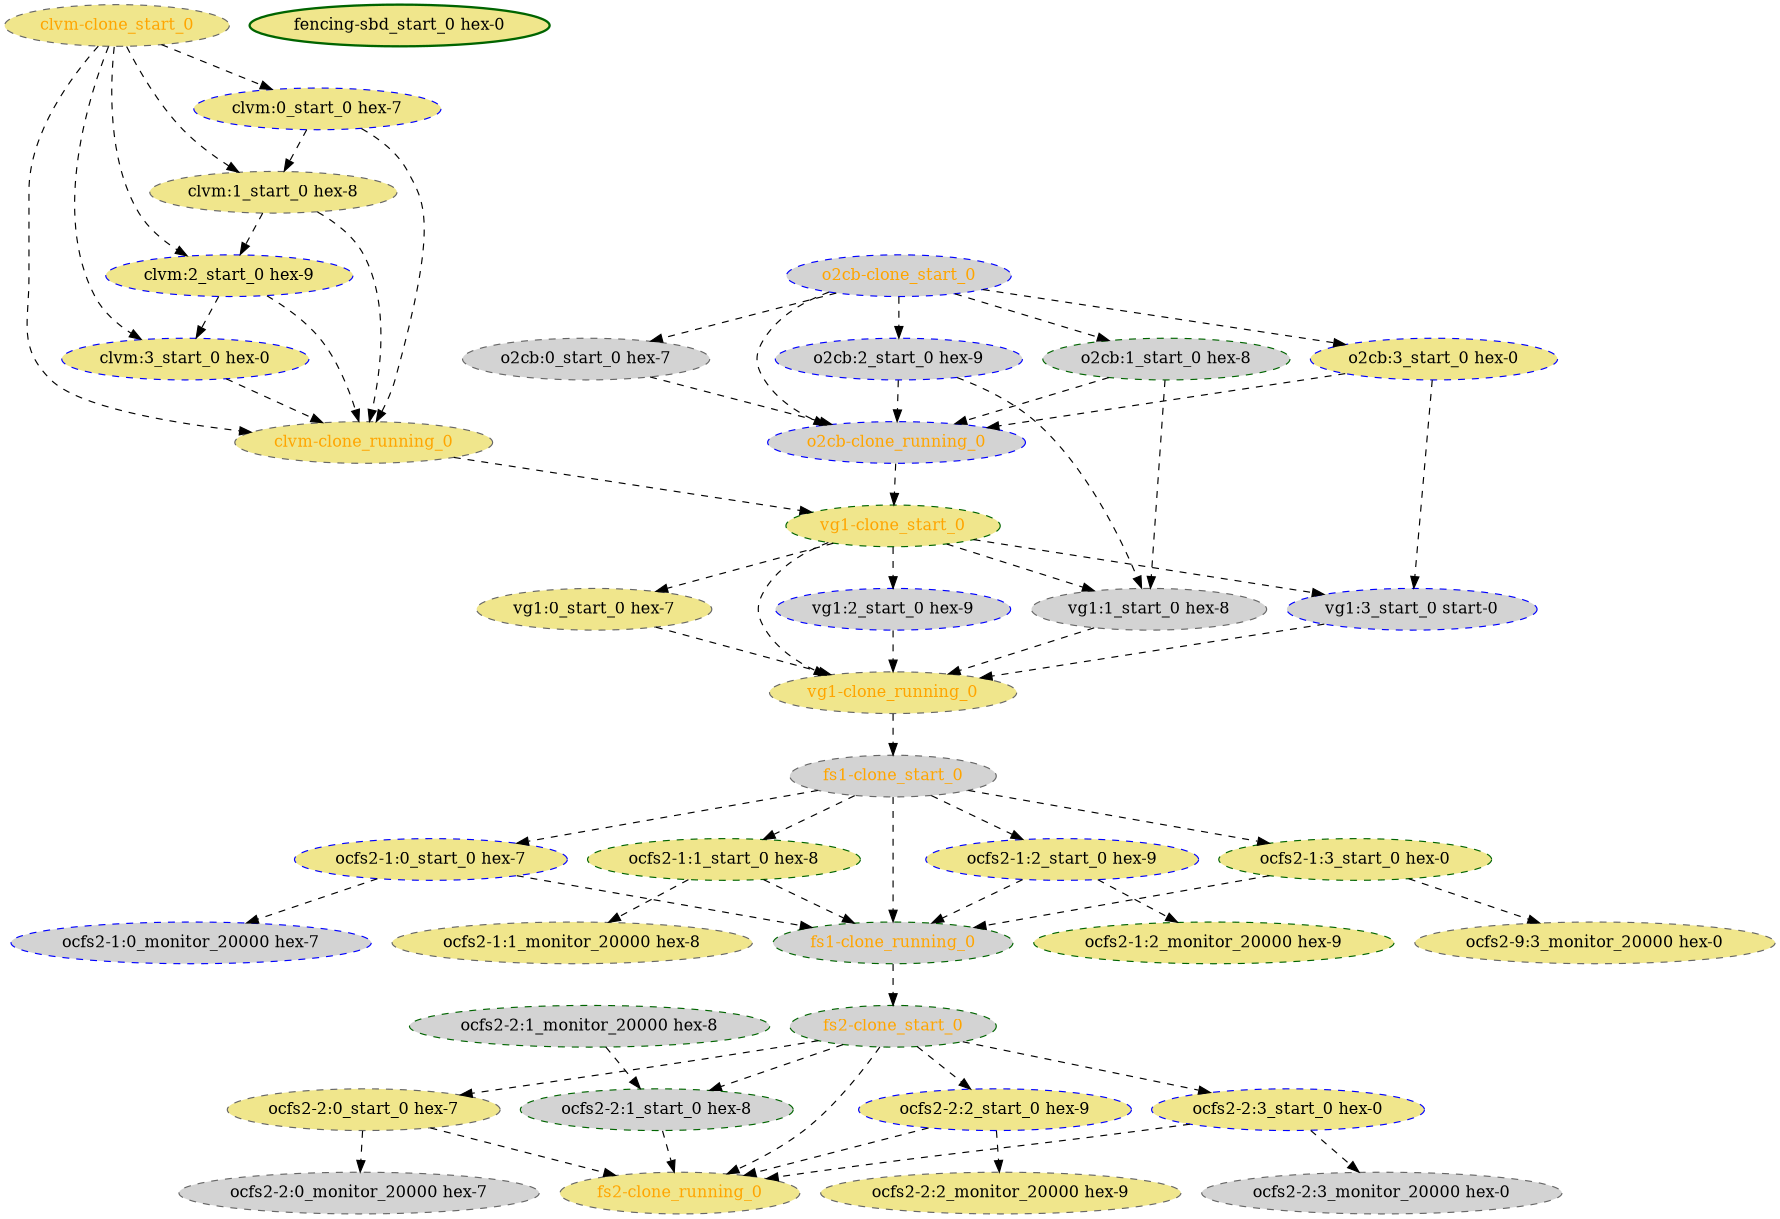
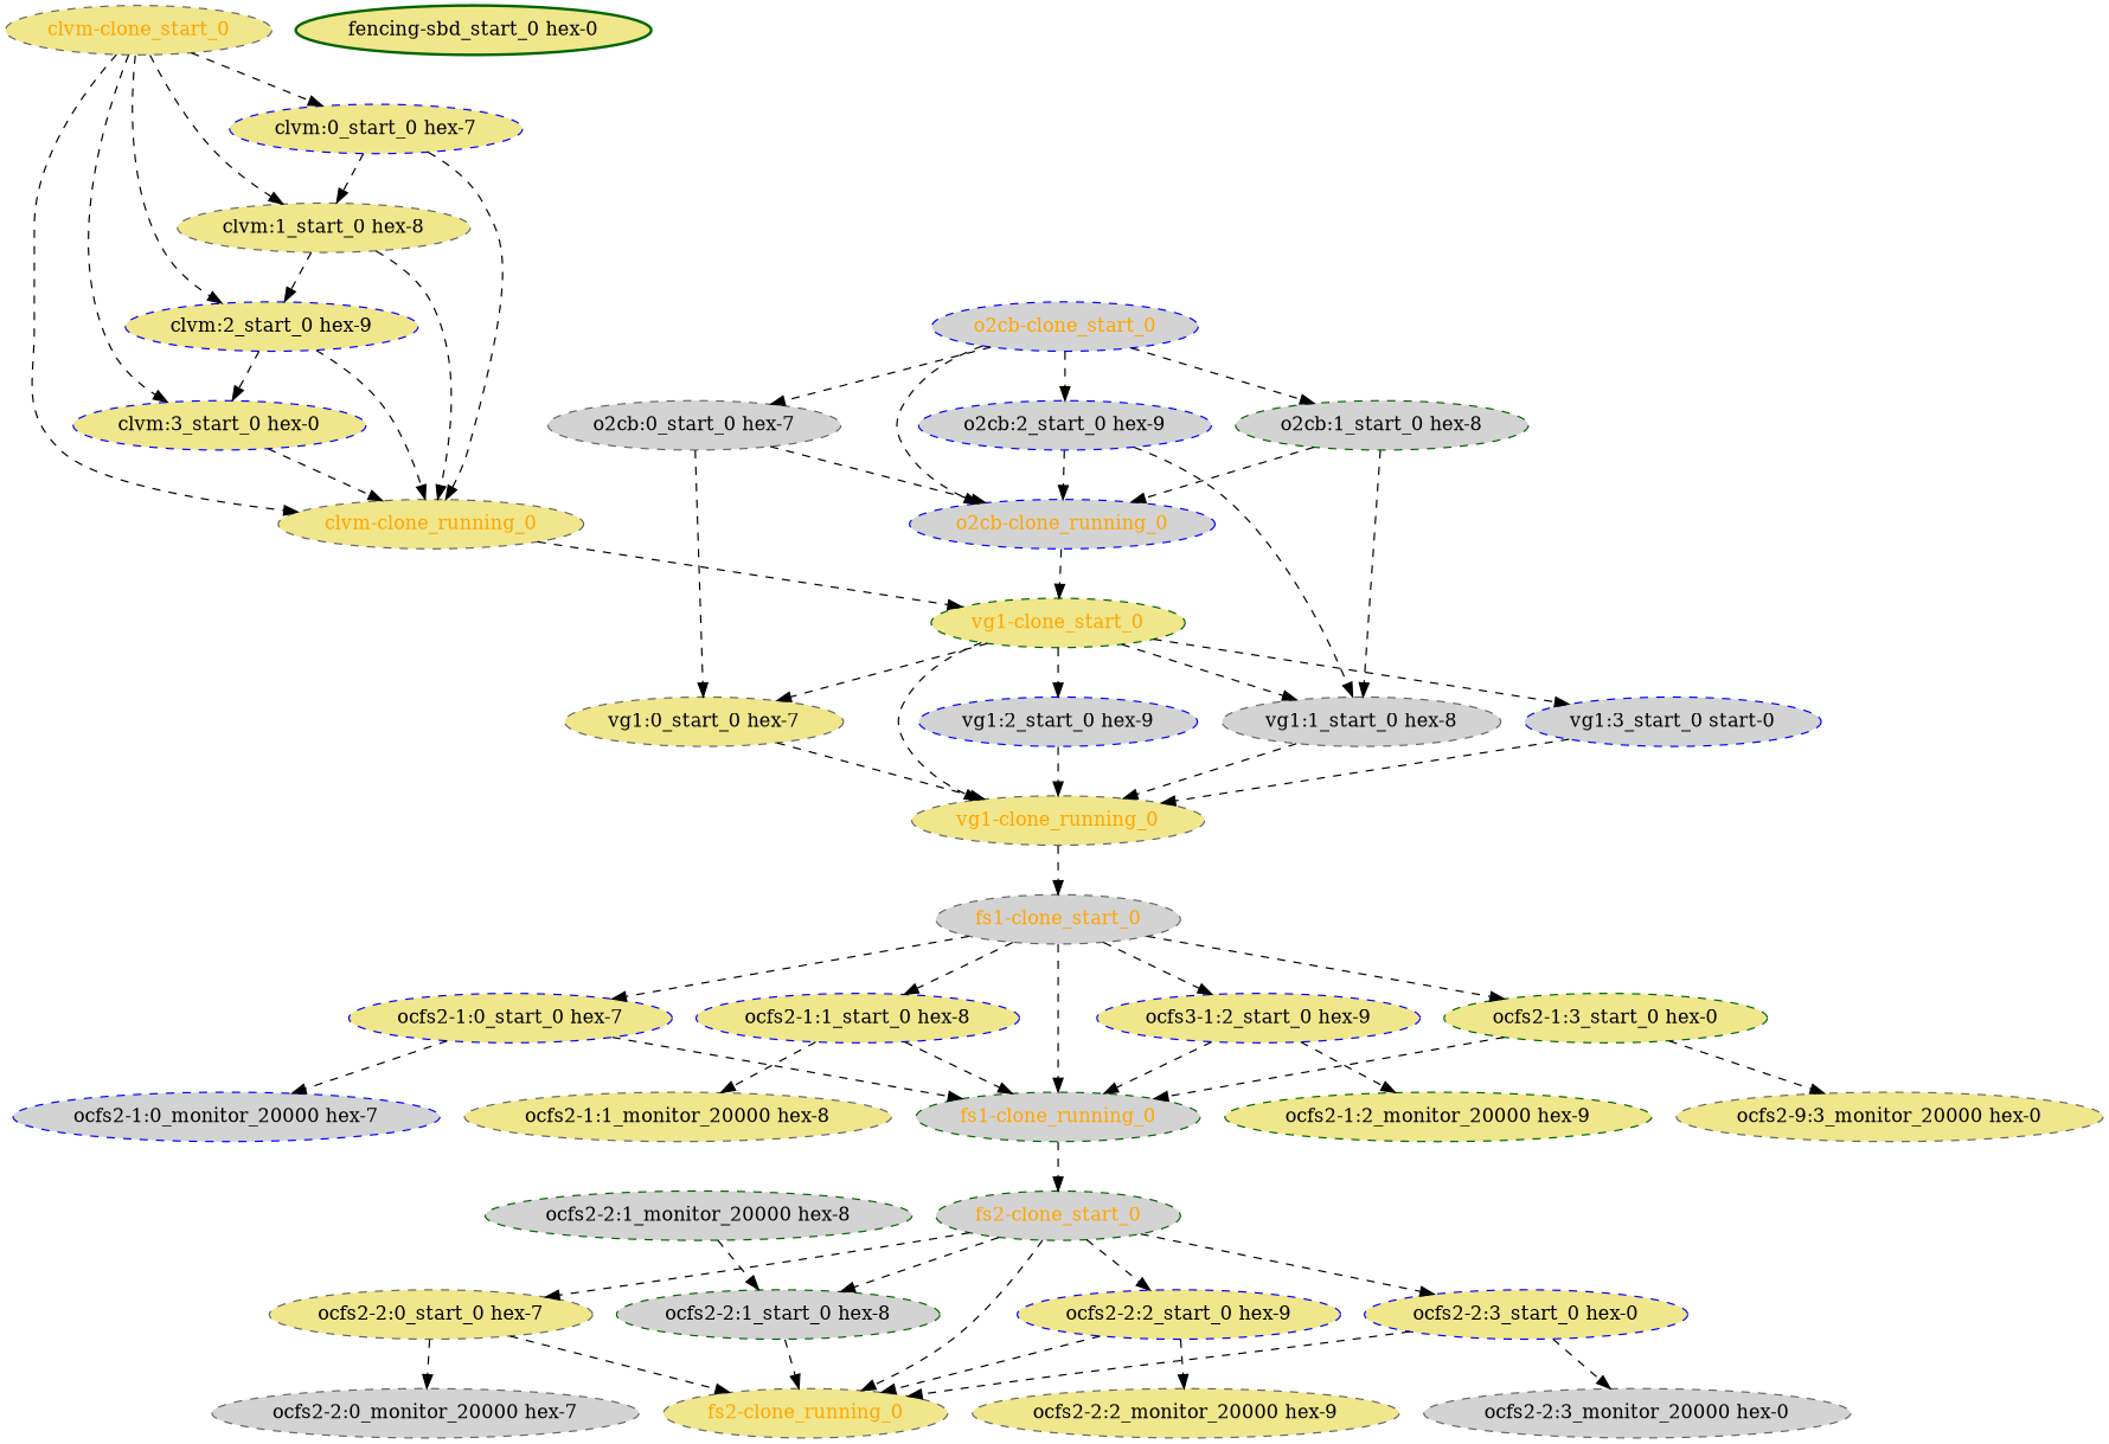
  digraph {
    node [color=gray40 fillcolor=khaki fontcolor=black style="dashed,filled"]
    edge [style=dashed]
    "clvm-clone_running_0" [fontcolor=orange]
    "vg1-clone_start_0" [color=darkgreen fontcolor=orange]
    "vg1:0_start_0 hex-7"
    "vg1:1_start_0 hex-8" [fillcolor=lightgrey]
    "vg1:2_start_0 hex-9" [color=blue fillcolor=lightgrey]
    n6 [color=blue fillcolor=lightgrey label="vg1:3_start_0 start-0"]
    "vg1-clone_running_0" [fontcolor=orange]
    "fs1-clone_start_0" [fillcolor=lightgrey fontcolor=orange]
    "clvm-clone_start_0" [fontcolor=orange]
    "clvm:0_start_0 hex-7" [color=blue]
    "clvm:1_start_0 hex-8"
    "clvm:2_start_0 hex-9" [color=blue]
    "clvm:3_start_0 hex-0" [color=blue]
    "fencing-sbd_start_0 hex-0" [color=darkgreen style="bold,filled"]
    "fs1-clone_running_0" [color=darkgreen fillcolor=lightgrey fontcolor=orange]
    "fs2-clone_start_0" [color=darkgreen fillcolor=lightgrey fontcolor=orange]
    "fs2-clone_running_0" [fontcolor=orange]
    "ocfs2-2:0_start_0 hex-7"
    "ocfs2-2:1_start_0 hex-8" [color=darkgreen fillcolor=lightgrey]
    "ocfs2-2:2_start_0 hex-9" [color=blue]
    "ocfs2-2:3_start_0 hex-0" [color=blue]
    "ocfs2-2:0_monitor_20000 hex-7" [fillcolor=lightgrey]
    "ocfs2-2:2_monitor_20000 hex-9"
    "ocfs2-2:3_monitor_20000 hex-0" [fillcolor=lightgrey]
    "ocfs2-1:0_start_0 hex-7" [color=blue]
-   "ocfs2-1:1_start_0 hex-8" [color=darkgreen]
-   "ocfs2-1:2_start_0 hex-9" [color=blue]
+   "ocfs2-1:1_start_0 hex-8" [color=blue]
+   "ocfs2-1:2_start_0 hex-9" [color=blue label="ocfs3-1:2_start_0 hex-9"]
    "ocfs2-1:3_start_0 hex-0" [color=darkgreen]
    "ocfs2-1:0_monitor_20000 hex-7" [color=blue fillcolor=lightgrey]
    "ocfs2-1:1_monitor_20000 hex-8"
    "ocfs2-1:2_monitor_20000 hex-9" [color=darkgreen]
    n32 [label="ocfs2-9:3_monitor_20000 hex-0"]
    "ocfs2-2:1_monitor_20000 hex-8" [color=darkgreen fillcolor=lightgrey]
    "o2cb-clone_running_0" [color=blue fillcolor=lightgrey fontcolor=orange]
    "o2cb-clone_start_0" [color=blue fillcolor=lightgrey fontcolor=orange]
    "o2cb:0_start_0 hex-7" [fillcolor=lightgrey]
    "o2cb:1_start_0 hex-8" [color=darkgreen fillcolor=lightgrey]
    "o2cb:2_start_0 hex-9" [color=blue fillcolor=lightgrey]
-   "o2cb:3_start_0 hex-0" [color=blue]
    "clvm-clone_running_0" -> "vg1-clone_start_0"
    "vg1-clone_start_0" -> "vg1:0_start_0 hex-7"
    "vg1-clone_start_0" -> "vg1:1_start_0 hex-8"
    "vg1-clone_start_0" -> "vg1:2_start_0 hex-9"
    "vg1-clone_start_0" -> n6
    "vg1-clone_start_0" -> "vg1-clone_running_0"
    "vg1:0_start_0 hex-7" -> "vg1-clone_running_0"
    "vg1:1_start_0 hex-8" -> "vg1-clone_running_0"
    "vg1:2_start_0 hex-9" -> "vg1-clone_running_0"
    n6 -> "vg1-clone_running_0"
    "vg1-clone_running_0" -> "fs1-clone_start_0"
    "fs1-clone_start_0" -> "fs1-clone_running_0"
    "fs1-clone_start_0" -> "ocfs2-1:0_start_0 hex-7"
    "fs1-clone_start_0" -> "ocfs2-1:1_start_0 hex-8"
    "fs1-clone_start_0" -> "ocfs2-1:2_start_0 hex-9"
    "fs1-clone_start_0" -> "ocfs2-1:3_start_0 hex-0"
    "clvm-clone_start_0" -> "clvm-clone_running_0"
    "clvm-clone_start_0" -> "clvm:0_start_0 hex-7"
    "clvm-clone_start_0" -> "clvm:1_start_0 hex-8"
    "clvm-clone_start_0" -> "clvm:2_start_0 hex-9"
    "clvm-clone_start_0" -> "clvm:3_start_0 hex-0"
    "clvm:0_start_0 hex-7" -> "clvm-clone_running_0"
    "clvm:0_start_0 hex-7" -> "clvm:1_start_0 hex-8"
    "clvm:1_start_0 hex-8" -> "clvm-clone_running_0"
    "clvm:1_start_0 hex-8" -> "clvm:2_start_0 hex-9"
    "clvm:2_start_0 hex-9" -> "clvm-clone_running_0"
    "clvm:2_start_0 hex-9" -> "clvm:3_start_0 hex-0"
    "clvm:3_start_0 hex-0" -> "clvm-clone_running_0"
    "fs1-clone_running_0" -> "fs2-clone_start_0"
    "fs2-clone_start_0" -> "fs2-clone_running_0"
    "fs2-clone_start_0" -> "ocfs2-2:0_start_0 hex-7"
    "fs2-clone_start_0" -> "ocfs2-2:1_start_0 hex-8"
    "fs2-clone_start_0" -> "ocfs2-2:2_start_0 hex-9"
    "fs2-clone_start_0" -> "ocfs2-2:3_start_0 hex-0"
    "ocfs2-2:0_start_0 hex-7" -> "fs2-clone_running_0"
    "ocfs2-2:0_start_0 hex-7" -> "ocfs2-2:0_monitor_20000 hex-7"
    "ocfs2-2:1_start_0 hex-8" -> "fs2-clone_running_0"
    "ocfs2-2:2_start_0 hex-9" -> "fs2-clone_running_0"
    "ocfs2-2:2_start_0 hex-9" -> "ocfs2-2:2_monitor_20000 hex-9"
    "ocfs2-2:3_start_0 hex-0" -> "fs2-clone_running_0"
    "ocfs2-2:3_start_0 hex-0" -> "ocfs2-2:3_monitor_20000 hex-0"
    "ocfs2-1:0_start_0 hex-7" -> "fs1-clone_running_0"
    "ocfs2-1:0_start_0 hex-7" -> "ocfs2-1:0_monitor_20000 hex-7"
    "ocfs2-1:1_start_0 hex-8" -> "fs1-clone_running_0"
    "ocfs2-1:1_start_0 hex-8" -> "ocfs2-1:1_monitor_20000 hex-8"
    "ocfs2-1:2_start_0 hex-9" -> "fs1-clone_running_0"
    "ocfs2-1:2_start_0 hex-9" -> "ocfs2-1:2_monitor_20000 hex-9"
    "ocfs2-1:3_start_0 hex-0" -> "fs1-clone_running_0"
    "ocfs2-1:3_start_0 hex-0" -> n32
    "ocfs2-2:1_monitor_20000 hex-8" -> "ocfs2-2:1_start_0 hex-8"
    "o2cb-clone_running_0" -> "vg1-clone_start_0"
    "o2cb-clone_start_0" -> "o2cb-clone_running_0"
    "o2cb-clone_start_0" -> "o2cb:0_start_0 hex-7"
    "o2cb-clone_start_0" -> "o2cb:1_start_0 hex-8"
    "o2cb-clone_start_0" -> "o2cb:2_start_0 hex-9"
-   "o2cb-clone_start_0" -> "o2cb:3_start_0 hex-0"
+   "o2cb:0_start_0 hex-7" -> "vg1:0_start_0 hex-7"
    "o2cb:0_start_0 hex-7" -> "o2cb-clone_running_0"
    "o2cb:1_start_0 hex-8" -> "vg1:1_start_0 hex-8"
    "o2cb:1_start_0 hex-8" -> "o2cb-clone_running_0"
    "o2cb:2_start_0 hex-9" -> "vg1:1_start_0 hex-8"
    "o2cb:2_start_0 hex-9" -> "o2cb-clone_running_0"
-   "o2cb:3_start_0 hex-0" -> n6
-   "o2cb:3_start_0 hex-0" -> "o2cb-clone_running_0"
  }
